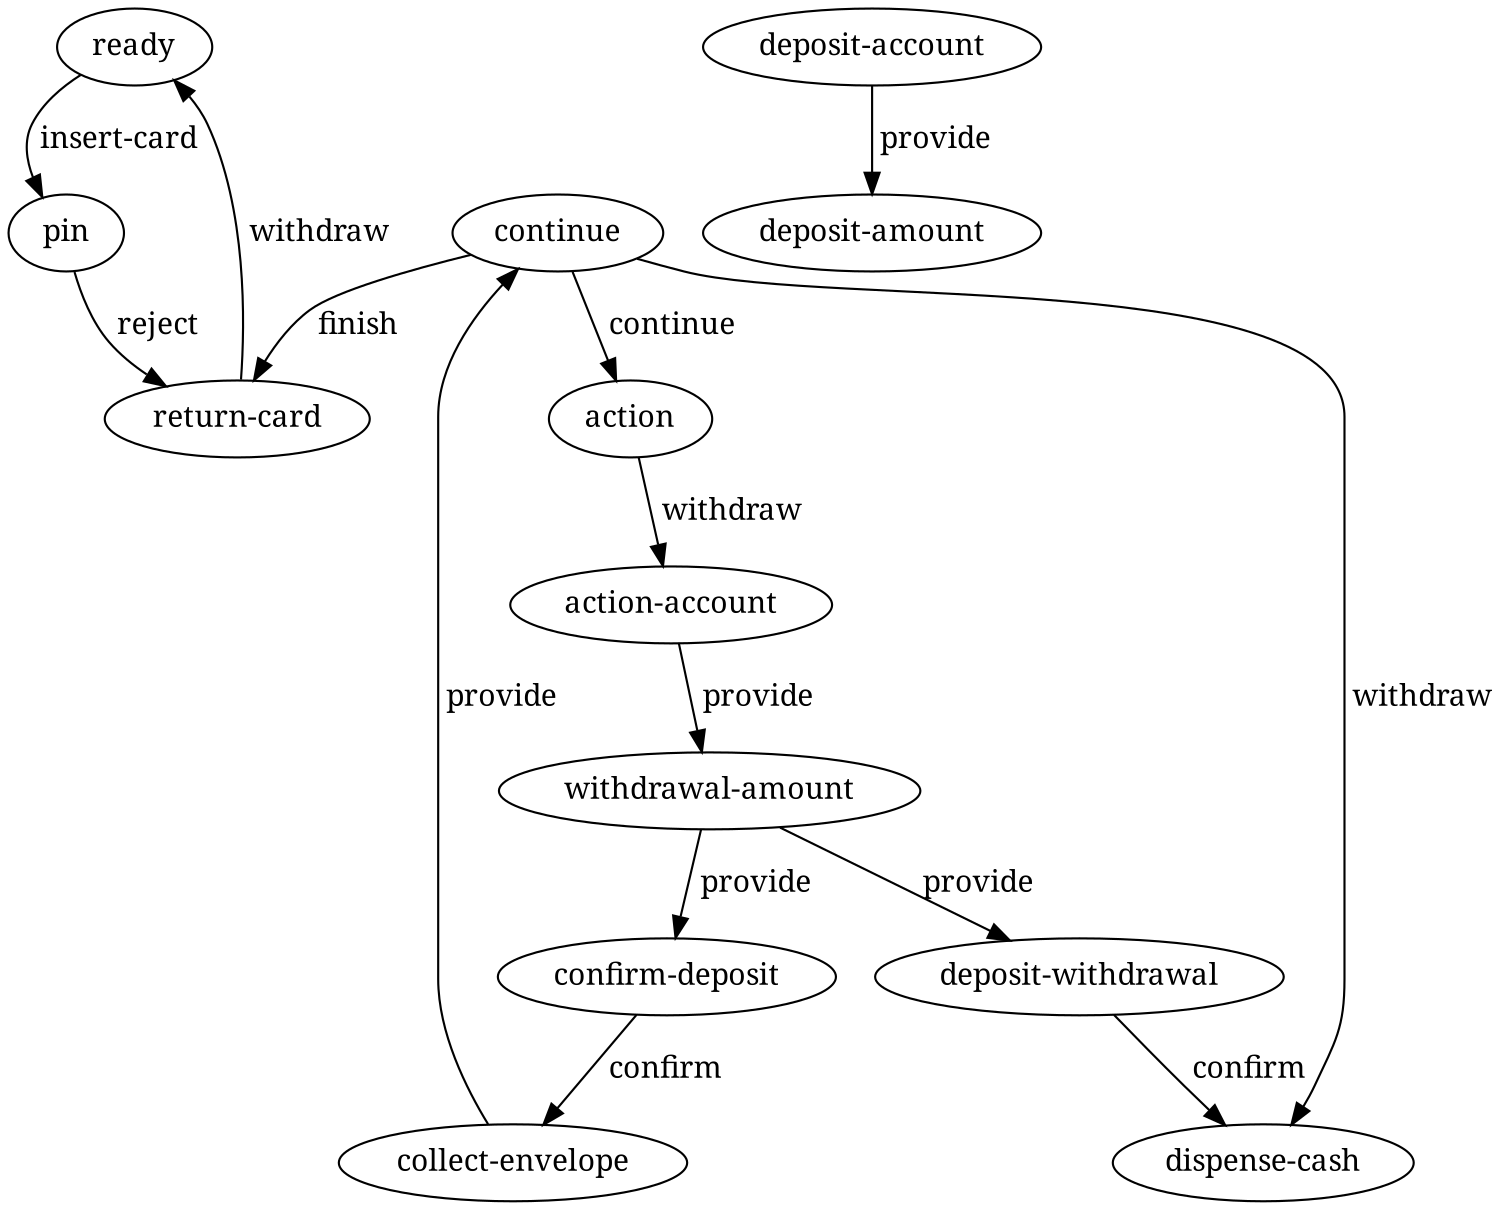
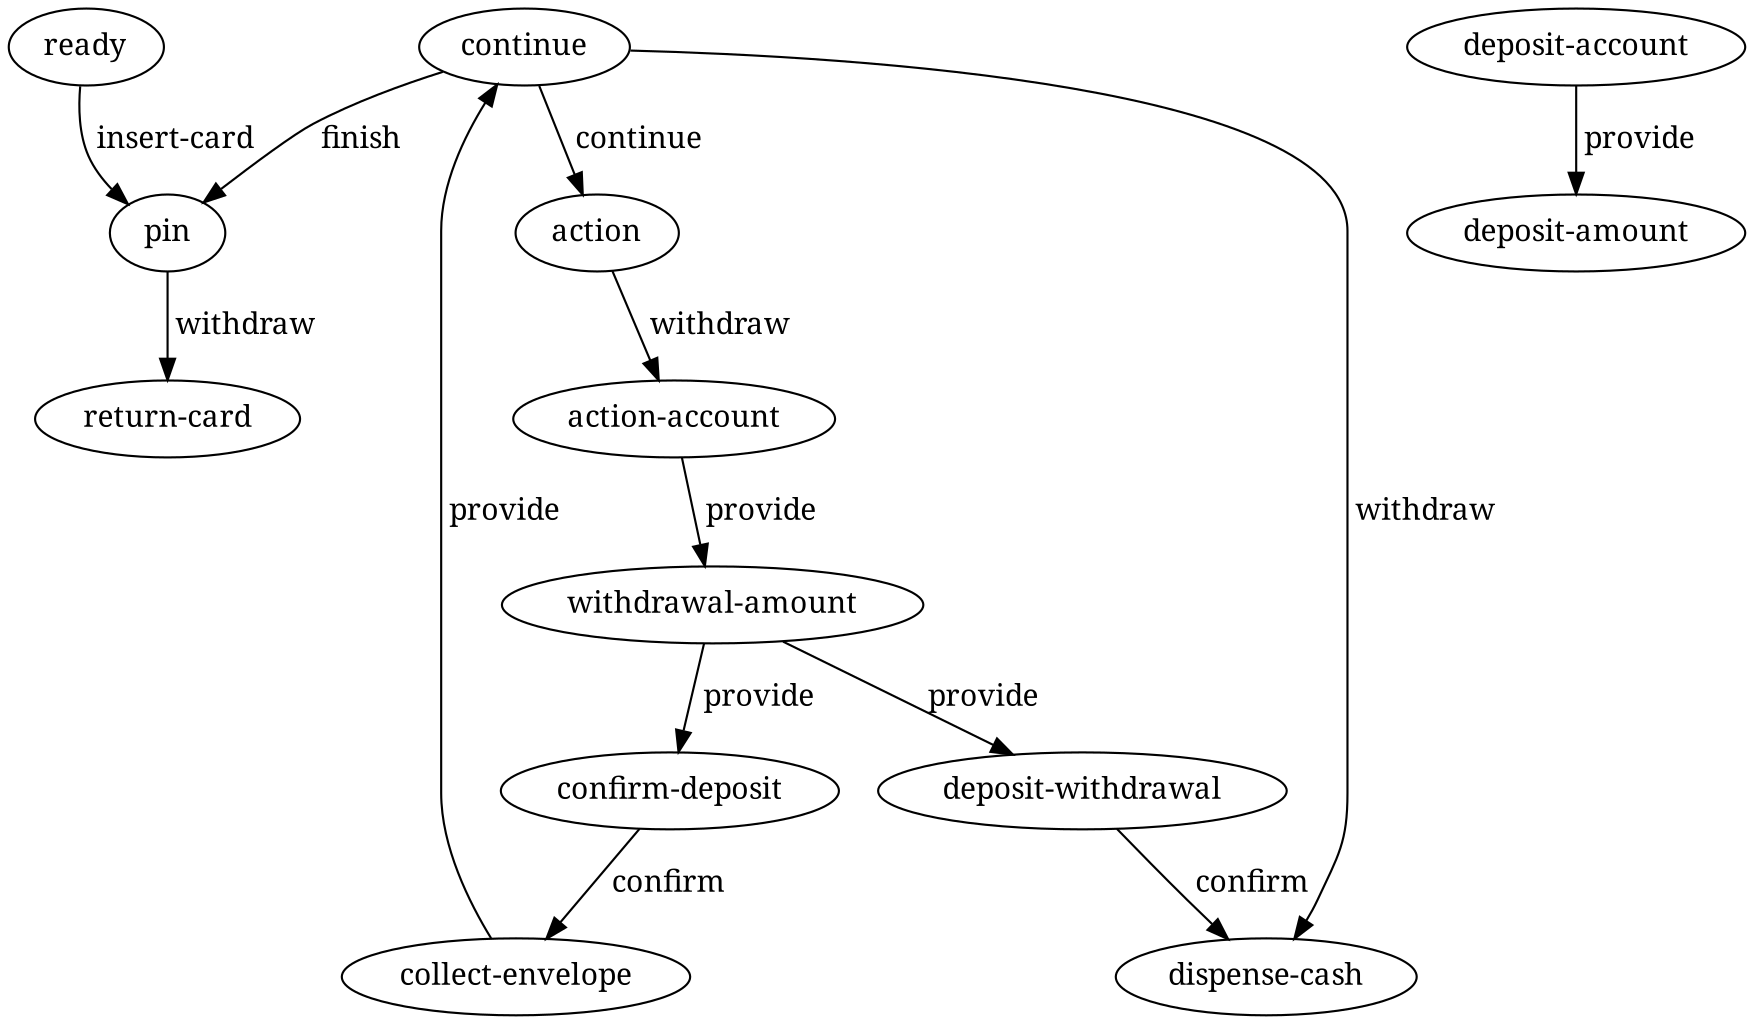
  digraph {
    fontname="Noto Serif"
    node [fontname="Noto Serif"]
    edge [fontname="Noto Serif"]
    ready
    pin
    "return-card"
    n4 [label="action-account"]
    action
    "deposit-account"
    "deposit-amount"
    "withdrawal-amount"
    "confirm-deposit"
    "collect-envelope"
    continue
    "dispense-cash"
    n13 [label="deposit-withdrawal"]
    ready -> pin [label=" insert-card "]
-   pin -> "return-card" [label=" reject "]
-   "return-card" -> ready [label=" withdraw "]
+   pin -> "return-card" [label=" withdraw "]
    n4 -> "withdrawal-amount" [label=" provide "]
    action -> n4 [label=" withdraw "]
    "deposit-account" -> "deposit-amount" [label=" provide "]
    "withdrawal-amount" -> "confirm-deposit" [label=" provide "]
    "withdrawal-amount" -> n13 [label=" provide "]
    "confirm-deposit" -> "collect-envelope" [label=" confirm "]
    "collect-envelope" -> continue [label=" provide "]
-   continue -> "return-card" [label=" finish "]
+   continue -> pin [label=" finish "]
    continue -> action [label=" continue "]
    continue -> "dispense-cash" [label=" withdraw "]
    n13 -> "dispense-cash" [label=" confirm "]
  }
